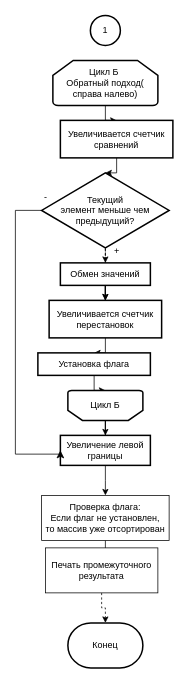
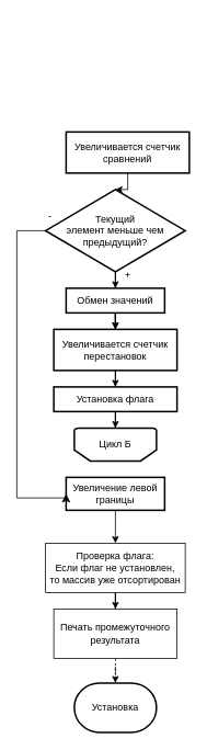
  <mxCell id="0" />
  <mxCell id="1" parent="0" />
- <mxCell id="2" value="1" style="ellipse;whiteSpace=wrap;html=1;strokeWidth=2;" parent="1" vertex="1"><mxGeometry x="120" y="20" width="40" height="40" as="geometry" /></mxCell>
- <mxCell id="3" value="" style="edgeStyle=orthogonalEdgeStyle;rounded=0;orthogonalLoop=1;jettySize=auto;html=1;" parent="1" source="4" target="6" edge="1"><mxGeometry relative="1" as="geometry" /></mxCell>
- <mxCell id="4" value="Цикл Б&amp;nbsp;&lt;div&gt;Обратный подход( справа налево)&lt;/div&gt;" style="strokeWidth=2;html=1;shape=mxgraph.flowchart.loop_limit;whiteSpace=wrap;" parent="1" vertex="1"><mxGeometry x="70" y="80" width="140" height="60" as="geometry" /></mxCell>
  <mxCell id="5" value="" style="edgeStyle=orthogonalEdgeStyle;rounded=0;orthogonalLoop=1;jettySize=auto;html=1;" parent="1" source="6" target="8" edge="1"><mxGeometry relative="1" as="geometry" /></mxCell>
  <mxCell id="6" value="Увеличивается счетчик сравнений" style="whiteSpace=wrap;html=1;strokeWidth=2;" parent="1" vertex="1"><mxGeometry x="80" y="160" width="150" height="50" as="geometry" /></mxCell>
- <mxCell id="7" value="" style="edgeStyle=orthogonalEdgeStyle;rounded=0;orthogonalLoop=1;jettySize=auto;html=1;dashed=1;" parent="1" source="8" target="15" edge="1"><mxGeometry relative="1" as="geometry" /></mxCell>
+ <mxCell id="7" value="" style="edgeStyle=orthogonalEdgeStyle;rounded=0;orthogonalLoop=1;jettySize=auto;html=1;" parent="1" source="8" target="15" edge="1"><mxGeometry relative="1" as="geometry" /></mxCell>
  <mxCell id="8" value="Текущий&lt;div&gt;&amp;nbsp;элемент&lt;span style=&quot;background-color: initial;&quot;&gt;&amp;nbsp;меньше чем&amp;nbsp;&lt;/span&gt;&lt;div&gt;предыдущий?&lt;/div&gt;&lt;/div&gt;" style="strokeWidth=2;html=1;shape=mxgraph.flowchart.decision;whiteSpace=wrap;" parent="1" vertex="1"><mxGeometry x="55" y="230" width="170" height="100" as="geometry" /></mxCell>
  <mxCell id="9" value="" style="edgeStyle=orthogonalEdgeStyle;rounded=0;orthogonalLoop=1;jettySize=auto;html=1;" parent="1" source="15" target="13" edge="1"><mxGeometry relative="1" as="geometry" /></mxCell>
  <mxCell id="10" value="+" style="text;html=1;align=center;verticalAlign=middle;resizable=0;points=[];autosize=1;strokeColor=none;fillColor=none;" parent="1" vertex="1"><mxGeometry x="140" y="320" width="30" height="30" as="geometry" /></mxCell>
  <mxCell id="11" value="" style="edgeStyle=orthogonalEdgeStyle;rounded=0;orthogonalLoop=1;jettySize=auto;html=1;" parent="1" source="15" target="13" edge="1"><mxGeometry relative="1" as="geometry" /></mxCell>
  <mxCell id="12" value="" style="edgeStyle=orthogonalEdgeStyle;rounded=0;orthogonalLoop=1;jettySize=auto;html=1;" parent="1" source="13" target="17" edge="1"><mxGeometry relative="1" as="geometry" /></mxCell>
  <mxCell id="13" value="Увеличивается счетчик перестановок" style="whiteSpace=wrap;html=1;strokeWidth=2;" parent="1" vertex="1"><mxGeometry x="65" y="400" width="150" height="50" as="geometry" /></mxCell>
  <mxCell id="14" value="" style="edgeStyle=orthogonalEdgeStyle;rounded=0;orthogonalLoop=1;jettySize=auto;html=1;" parent="1" source="10" target="15" edge="1"><mxGeometry relative="1" as="geometry"><mxPoint x="155" y="350" as="sourcePoint" /><mxPoint x="140" y="410" as="targetPoint" /></mxGeometry></mxCell>
  <mxCell id="15" value="Обмен значений" style="whiteSpace=wrap;html=1;strokeWidth=2;" parent="1" vertex="1"><mxGeometry x="80" y="350" width="120" height="30" as="geometry" /></mxCell>
  <mxCell id="16" value="" style="edgeStyle=orthogonalEdgeStyle;rounded=0;orthogonalLoop=1;jettySize=auto;html=1;" parent="1" source="17" target="19" edge="1"><mxGeometry relative="1" as="geometry" /></mxCell>
- <mxCell id="17" value="Установка флага" style="whiteSpace=wrap;html=1;strokeWidth=2;" parent="1" vertex="1"><mxGeometry x="50" y="470" width="150" height="30" as="geometry" /></mxCell>
- <mxCell id="18" value="" style="edgeStyle=orthogonalEdgeStyle;rounded=0;orthogonalLoop=1;jettySize=auto;html=1;" parent="1" source="19" target="21" edge="1"><mxGeometry relative="1" as="geometry" /></mxCell>
+ <mxCell id="17" value="Установка флага" style="whiteSpace=wrap;html=1;strokeWidth=2;" parent="1" vertex="1"><mxGeometry x="65" y="470" width="150" height="30" as="geometry" /></mxCell>
  <mxCell id="19" value="Цикл Б" style="strokeWidth=2;html=1;shape=mxgraph.flowchart.loop_limit;whiteSpace=wrap;direction=west;" parent="1" vertex="1"><mxGeometry x="90" y="520" width="100" height="40" as="geometry" /></mxCell>
  <mxCell id="20" value="" style="edgeStyle=orthogonalEdgeStyle;rounded=0;orthogonalLoop=1;jettySize=auto;html=1;" parent="1" source="21" edge="1"><mxGeometry relative="1" as="geometry"><mxPoint x="140.034" y="660" as="targetPoint" /></mxGeometry></mxCell>
  <mxCell id="21" value="Увеличение левой границы" style="whiteSpace=wrap;html=1;strokeWidth=2;" parent="1" vertex="1"><mxGeometry x="80" y="580" width="120" height="40" as="geometry" /></mxCell>
  <mxCell id="22" value="" style="edgeStyle=segmentEdgeStyle;endArrow=classic;html=1;curved=0;rounded=0;endSize=8;startSize=8;exitX=0;exitY=0.5;exitDx=0;exitDy=0;exitPerimeter=0;entryX=0;entryY=0.5;entryDx=0;entryDy=0;" parent="1" source="8" target="21" edge="1"><mxGeometry width="50" height="50" relative="1" as="geometry"><mxPoint x="-30" y="330" as="sourcePoint" /><mxPoint x="10" y="600" as="targetPoint" /><Array as="points"><mxPoint x="20" y="280" /><mxPoint x="20" y="605" /></Array></mxGeometry></mxCell>
  <mxCell id="23" value="-" style="text;html=1;align=center;verticalAlign=middle;resizable=0;points=[];autosize=1;strokeColor=none;fillColor=none;" parent="1" vertex="1"><mxGeometry x="45" y="248" width="30" height="30" as="geometry" /></mxCell>
  <mxCell id="24" value="" style="edgeStyle=orthogonalEdgeStyle;rounded=0;orthogonalLoop=1;jettySize=auto;html=1;" parent="1" source="25" target="27" edge="1"><mxGeometry relative="1" as="geometry" /></mxCell>
  <mxCell id="25" value="&lt;div&gt;Проверка флага:&lt;/div&gt;Если флаг не установлен,&lt;div&gt;то массив уже отсортирован&lt;/div&gt;" style="whiteSpace=wrap;html=1;" parent="1" vertex="1"><mxGeometry x="55" y="660" width="170" height="60" as="geometry" /></mxCell>
  <mxCell id="26" value="" style="edgeStyle=orthogonalEdgeStyle;rounded=0;orthogonalLoop=1;jettySize=auto;html=1;dashed=1;" parent="1" source="27" target="28" edge="1"><mxGeometry relative="1" as="geometry" /></mxCell>
- <mxCell id="27" value="Печать промежуточного результата" style="whiteSpace=wrap;html=1;" parent="1" vertex="1"><mxGeometry x="60" y="730" width="150" height="60" as="geometry" /></mxCell>
- <mxCell id="28" value="Конец" style="strokeWidth=2;html=1;shape=mxgraph.flowchart.terminator;whiteSpace=wrap;" parent="1" vertex="1"><mxGeometry x="90" y="830" width="100" height="60" as="geometry" /></mxCell>
+ <mxCell id="27" value="Печать промежуточного результата" style="whiteSpace=wrap;html=1;" parent="1" vertex="1"><mxGeometry x="65" y="740" width="150" height="60" as="geometry" /></mxCell>
+ <mxCell id="28" value="Установка" style="strokeWidth=2;html=1;shape=mxgraph.flowchart.terminator;whiteSpace=wrap;" parent="1" vertex="1"><mxGeometry x="90" y="830" width="100" height="60" as="geometry" /></mxCell>
